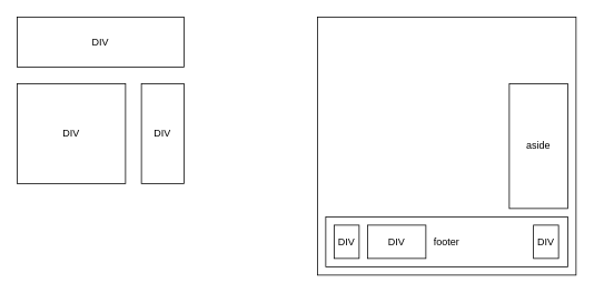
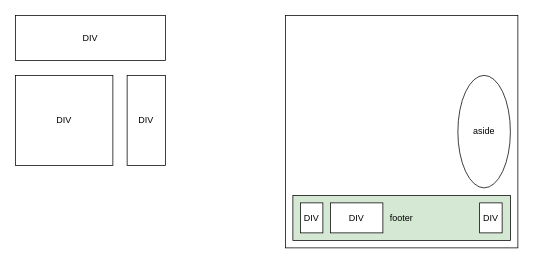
  <mxCell id="0" />
  <mxCell id="1" parent="0" />
  <mxCell id="2" value="" style="whiteSpace=wrap;html=1;aspect=fixed;" vertex="1" parent="1"><mxGeometry x="380" y="20" width="310" height="310" as="geometry" /></mxCell>
- <mxCell id="3" value="footer" style="rounded=0;whiteSpace=wrap;html=1;" vertex="1" parent="1"><mxGeometry x="390" y="260" width="290" height="60" as="geometry" /></mxCell>
- <mxCell id="4" value="aside" style="rounded=0;whiteSpace=wrap;html=1;" vertex="1" parent="1"><mxGeometry x="610" y="100" width="70" height="150" as="geometry" /></mxCell>
+ <mxCell id="3" value="footer" style="rounded=0;whiteSpace=wrap;html=1;fillColor=#d5e8d4;" vertex="1" parent="1"><mxGeometry x="390" y="260" width="290" height="60" as="geometry" /></mxCell>
+ <mxCell id="4" value="aside" style="ellipse;whiteSpace=wrap;html=1;" vertex="1" parent="1"><mxGeometry x="610" y="100" width="70" height="150" as="geometry" /></mxCell>
  <mxCell id="5" value="DIV" style="rounded=0;whiteSpace=wrap;html=1;" vertex="1" parent="1"><mxGeometry x="20" y="20" width="200" height="60" as="geometry" /></mxCell>
  <mxCell id="6" value="DIV" style="rounded=0;whiteSpace=wrap;html=1;" vertex="1" parent="1"><mxGeometry x="400" y="270" width="30" height="40" as="geometry" /></mxCell>
  <mxCell id="7" value="DIV" style="rounded=0;whiteSpace=wrap;html=1;" vertex="1" parent="1"><mxGeometry x="20" y="100" width="130" height="120" as="geometry" /></mxCell>
  <mxCell id="8" value="DIV" style="rounded=0;whiteSpace=wrap;html=1;" vertex="1" parent="1"><mxGeometry x="169" y="100" width="51" height="120" as="geometry" /></mxCell>
  <mxCell id="9" value="DIV" style="rounded=0;whiteSpace=wrap;html=1;" vertex="1" parent="1"><mxGeometry x="639" y="270" width="30" height="40" as="geometry" /></mxCell>
  <mxCell id="10" value="DIV" style="rounded=0;whiteSpace=wrap;html=1;" vertex="1" parent="1"><mxGeometry x="440" y="270" width="70" height="40" as="geometry" /></mxCell>
